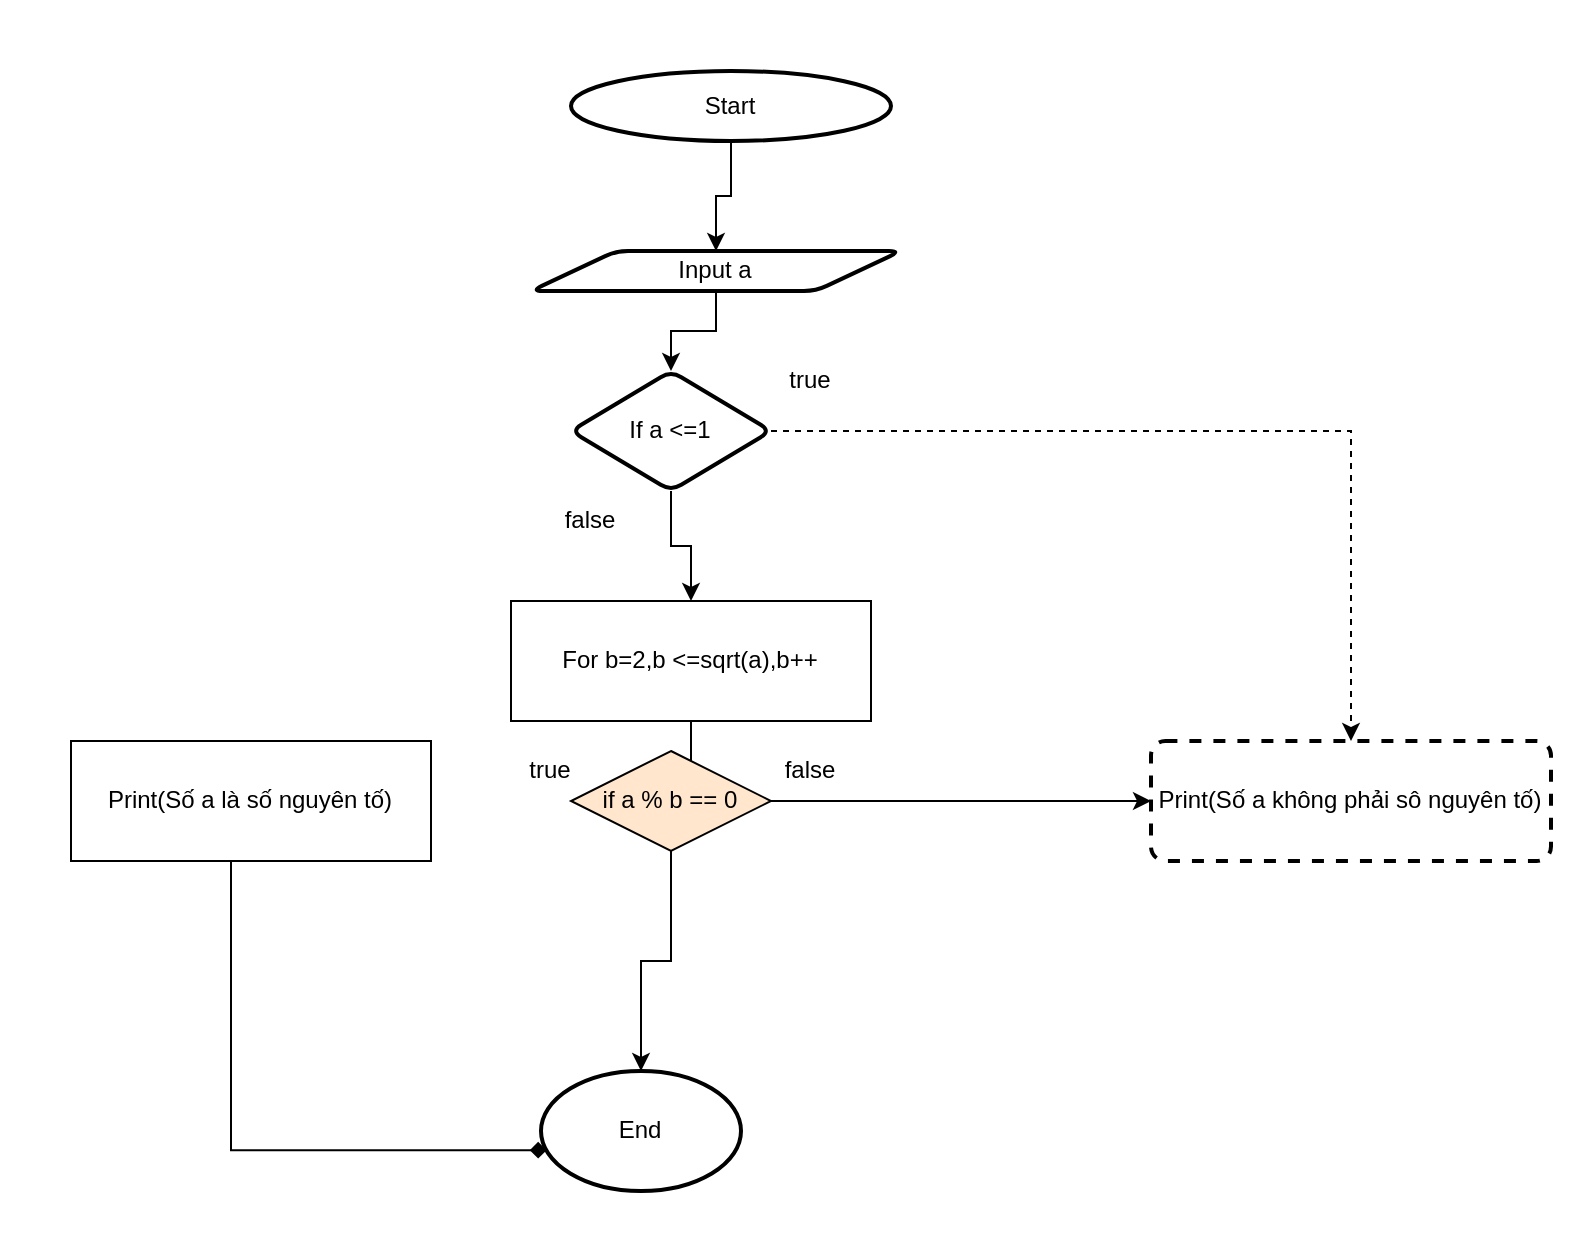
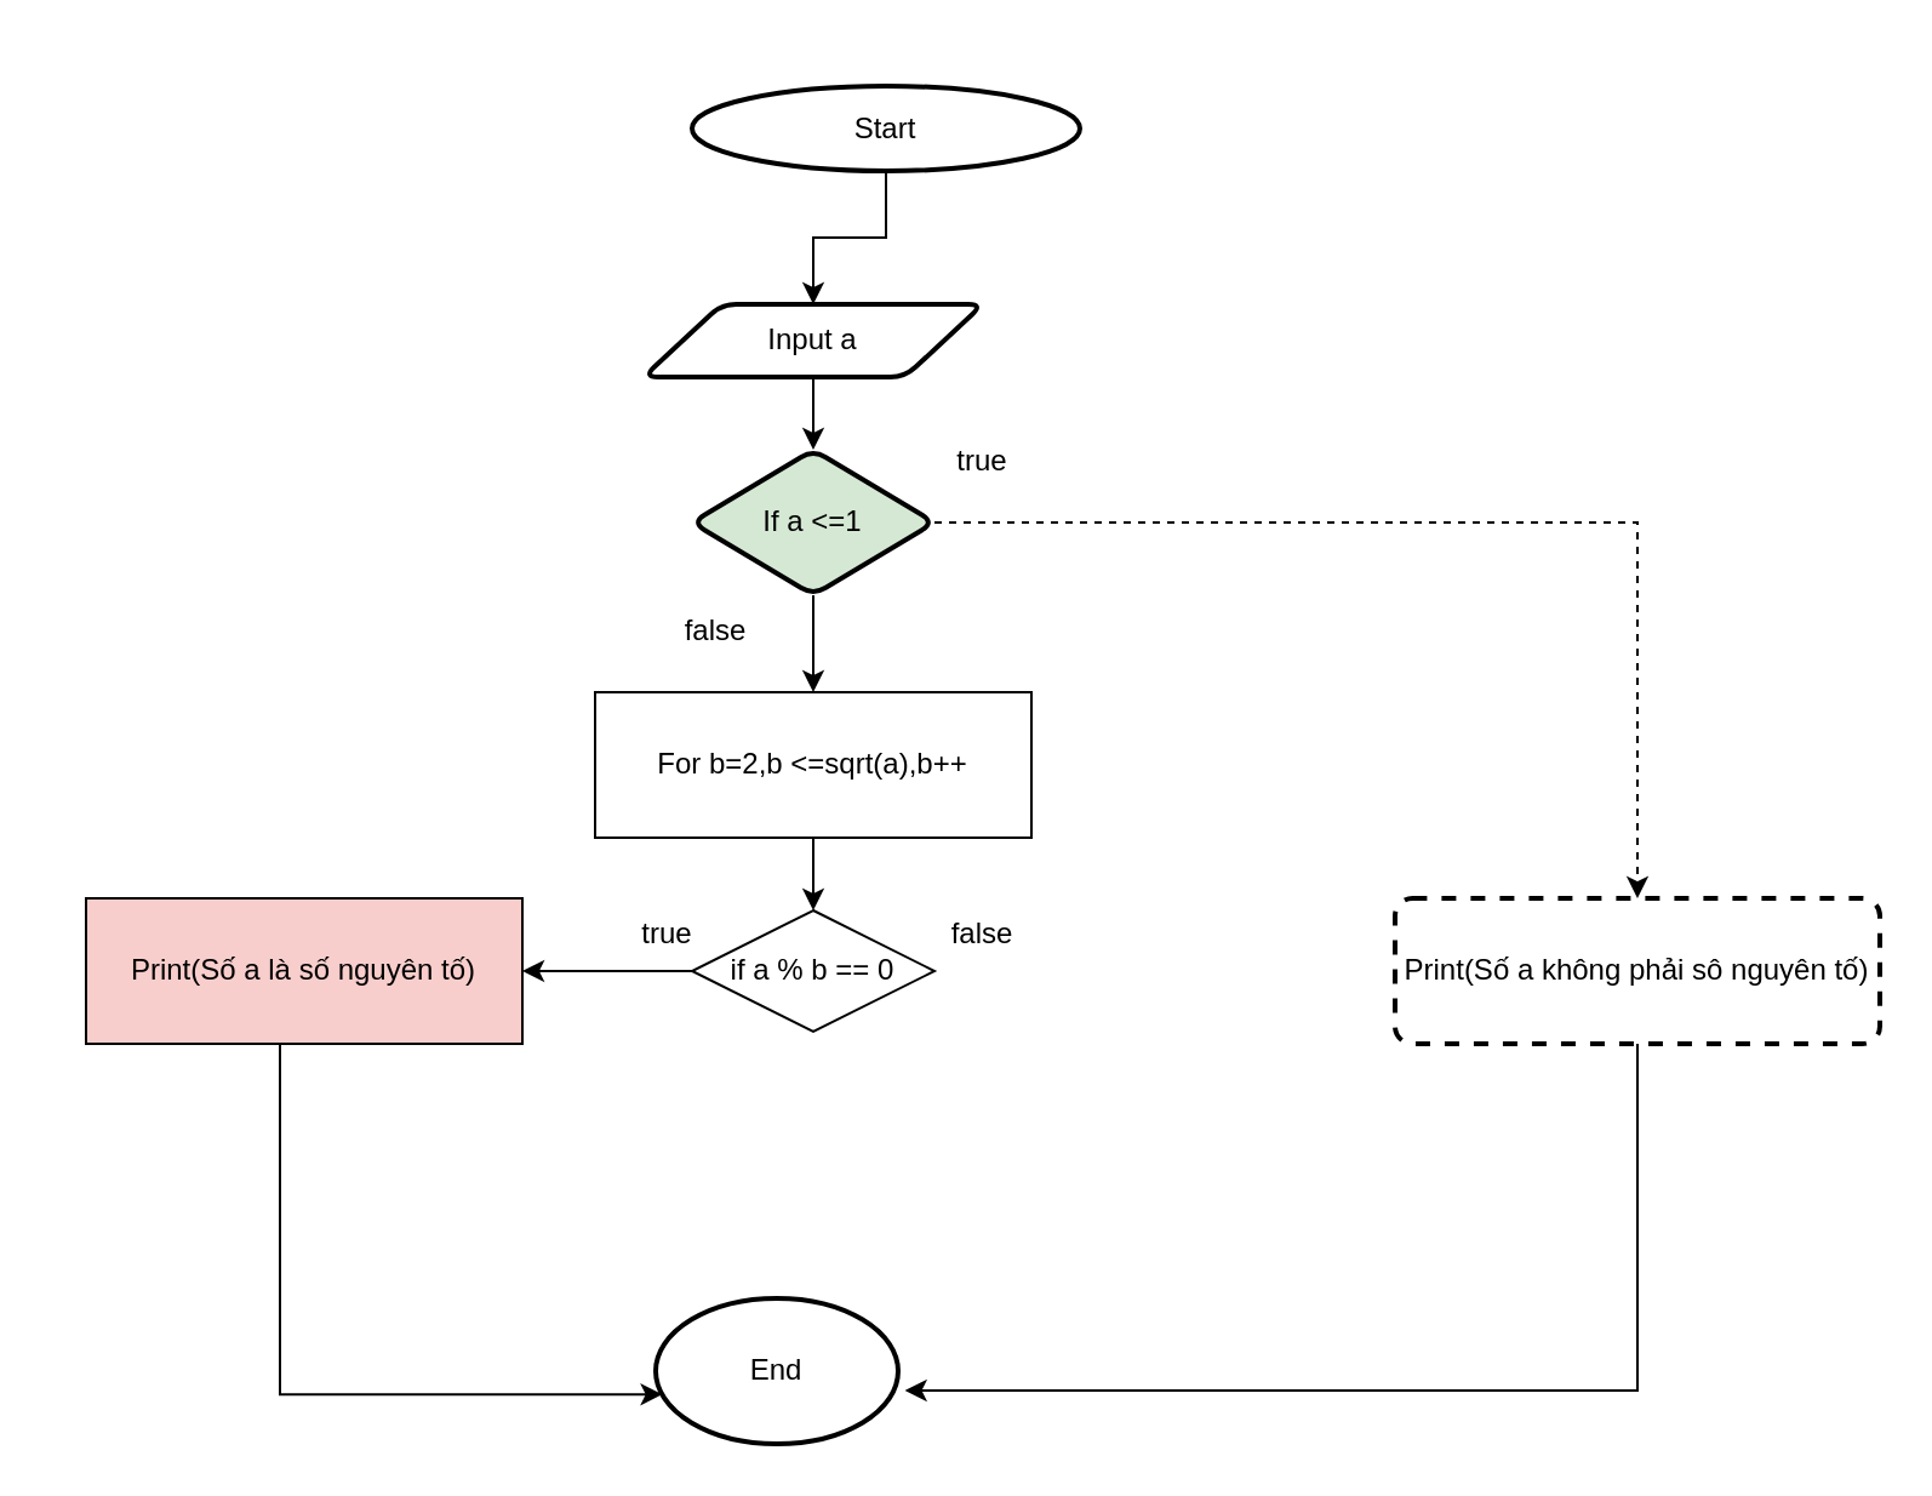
  <mxCell id="0" />
  <mxCell id="1" parent="0" />
  <mxCell id="2" parent="1" edge="1" />
  <mxCell id="3" parent="1" edge="1" />
  <mxCell id="4" parent="1" edge="1" />
  <mxCell id="5" parent="1" edge="1" />
  <mxCell id="6" parent="1" edge="1" />
  <mxCell id="7" value="" style="edgeStyle=orthogonalEdgeStyle;rounded=0;orthogonalLoop=1;jettySize=auto;html=1;" edge="1" parent="1" source="8" target="11"><mxGeometry relative="1" as="geometry" /></mxCell>
  <mxCell id="8" value="Start" style="strokeWidth=2;html=1;shape=mxgraph.flowchart.start_1;whiteSpace=wrap;" vertex="1" parent="1"><mxGeometry x="270" y="20" width="160" height="35" as="geometry" /></mxCell>
  <mxCell id="9" value="End" style="strokeWidth=2;html=1;shape=mxgraph.flowchart.start_1;whiteSpace=wrap;" vertex="1" parent="1"><mxGeometry x="255" y="520" width="100" height="60" as="geometry" /></mxCell>
  <mxCell id="10" value="" style="edgeStyle=orthogonalEdgeStyle;rounded=0;orthogonalLoop=1;jettySize=auto;html=1;" edge="1" parent="1" source="11" target="14"><mxGeometry relative="1" as="geometry" /></mxCell>
- <mxCell id="11" value="Input a" style="shape=parallelogram;html=1;strokeWidth=2;perimeter=parallelogramPerimeter;whiteSpace=wrap;rounded=1;arcSize=12;size=0.23;" vertex="1" parent="1"><mxGeometry x="250" y="110" width="185" height="20" as="geometry" /></mxCell>
+ <mxCell id="11" value="Input a" style="shape=parallelogram;html=1;strokeWidth=2;perimeter=parallelogramPerimeter;whiteSpace=wrap;rounded=1;arcSize=12;size=0.23;" vertex="1" parent="1"><mxGeometry x="250" y="110" width="140" height="30" as="geometry" /></mxCell>
  <mxCell id="12" value="" style="edgeStyle=orthogonalEdgeStyle;rounded=0;orthogonalLoop=1;jettySize=auto;html=1;" edge="1" parent="1" source="14" target="18"><mxGeometry relative="1" as="geometry" /></mxCell>
  <mxCell id="13" value="" style="edgeStyle=orthogonalEdgeStyle;rounded=0;orthogonalLoop=1;jettySize=auto;html=1;dashed=1;" edge="1" parent="1" source="14" target="19"><mxGeometry relative="1" as="geometry" /></mxCell>
- <mxCell id="14" value="If a &amp;lt;=1" style="rhombus;whiteSpace=wrap;html=1;strokeWidth=2;rounded=1;arcSize=12;" vertex="1" parent="1"><mxGeometry x="270" y="170" width="100" height="60" as="geometry" /></mxCell>
+ <mxCell id="14" value="If a &amp;lt;=1" style="rhombus;whiteSpace=wrap;html=1;strokeWidth=2;rounded=1;arcSize=12;fillColor=#d5e8d4;" vertex="1" parent="1"><mxGeometry x="270" y="170" width="100" height="60" as="geometry" /></mxCell>
  <mxCell id="15" value="false" style="text;html=1;align=center;verticalAlign=middle;whiteSpace=wrap;rounded=0;" vertex="1" parent="1"><mxGeometry x="250" y="230" width="60" height="30" as="geometry" /></mxCell>
  <mxCell id="16" value="true" style="text;html=1;align=center;verticalAlign=middle;whiteSpace=wrap;rounded=0;" vertex="1" parent="1"><mxGeometry x="360" y="160" width="60" height="30" as="geometry" /></mxCell>
  <mxCell id="17" value="" style="edgeStyle=orthogonalEdgeStyle;rounded=0;orthogonalLoop=1;jettySize=auto;html=1;" edge="1" parent="1" source="18" target="23"><mxGeometry relative="1" as="geometry" /></mxCell>
- <mxCell id="18" value="For b=2,b &amp;lt;=sqrt(a),b++" style="rounded=0;whiteSpace=wrap;html=1;" vertex="1" parent="1"><mxGeometry x="240" y="285" width="180" height="60" as="geometry" /></mxCell>
+ <mxCell id="18" value="For b=2,b &amp;lt;=sqrt(a),b++" style="rounded=0;whiteSpace=wrap;html=1;" vertex="1" parent="1"><mxGeometry x="230" y="270" width="180" height="60" as="geometry" /></mxCell>
  <mxCell id="19" value="Print(Số a không phải sô nguyên tố)" style="whiteSpace=wrap;html=1;strokeWidth=2;rounded=1;arcSize=12;dashed=1;" vertex="1" parent="1"><mxGeometry x="560" y="355" width="200" height="60" as="geometry" /></mxCell>
- <mxCell id="21" style="edgeStyle=orthogonalEdgeStyle;rounded=0;orthogonalLoop=1;jettySize=auto;html=1;entryX=0;entryY=0.5;entryDx=0;entryDy=0;" edge="1" parent="1" source="23" target="19"><mxGeometry relative="1" as="geometry" /></mxCell>
- <mxCell id="22" value="" style="edgeStyle=orthogonalEdgeStyle;rounded=0;orthogonalLoop=1;jettySize=auto;html=1;" edge="1" parent="1" source="23" target="9"><mxGeometry relative="1" as="geometry" /></mxCell>
- <mxCell id="23" value="if a % b == 0" style="rhombus;whiteSpace=wrap;html=1;rounded=0;fillColor=#ffe6cc;" vertex="1" parent="1"><mxGeometry x="270" y="360" width="100" height="50" as="geometry" /></mxCell>
+ <mxCell id="20" style="edgeStyle=orthogonalEdgeStyle;rounded=0;orthogonalLoop=1;jettySize=auto;html=1;entryX=1.028;entryY=0.633;entryDx=0;entryDy=0;entryPerimeter=0;" edge="1" parent="1" source="19" target="9"><mxGeometry relative="1" as="geometry"><Array as="points"><mxPoint x="660" y="558" /></Array></mxGeometry></mxCell>
+ <mxCell id="22" value="" style="edgeStyle=orthogonalEdgeStyle;rounded=0;orthogonalLoop=1;jettySize=auto;html=1;" edge="1" parent="1" source="23" target="26"><mxGeometry relative="1" as="geometry" /></mxCell>
+ <mxCell id="23" value="if a % b == 0" style="rhombus;whiteSpace=wrap;html=1;rounded=0;" vertex="1" parent="1"><mxGeometry x="270" y="360" width="100" height="50" as="geometry" /></mxCell>
  <mxCell id="24" value="false" style="text;html=1;align=center;verticalAlign=middle;whiteSpace=wrap;rounded=0;" vertex="1" parent="1"><mxGeometry x="360" y="355" width="60" height="30" as="geometry" /></mxCell>
  <mxCell id="25" value="true" style="text;html=1;align=center;verticalAlign=middle;whiteSpace=wrap;rounded=0;" vertex="1" parent="1"><mxGeometry x="230" y="355" width="60" height="30" as="geometry" /></mxCell>
- <mxCell id="26" value="Print(Số a là số nguyên tố)" style="whiteSpace=wrap;html=1;rounded=0;" vertex="1" parent="1"><mxGeometry x="20" y="355" width="180" height="60" as="geometry" /></mxCell>
- <mxCell id="27" style="edgeStyle=orthogonalEdgeStyle;rounded=0;orthogonalLoop=1;jettySize=auto;html=1;entryX=0.028;entryY=0.66;entryDx=0;entryDy=0;entryPerimeter=0;endArrow=diamond;" edge="1" parent="1" source="26" target="9"><mxGeometry relative="1" as="geometry"><Array as="points"><mxPoint x="100" y="560" /></Array></mxGeometry></mxCell>
+ <mxCell id="26" value="Print(Số a là số nguyên tố)" style="whiteSpace=wrap;html=1;rounded=0;fillColor=#f8cecc;" vertex="1" parent="1"><mxGeometry x="20" y="355" width="180" height="60" as="geometry" /></mxCell>
+ <mxCell id="27" style="edgeStyle=orthogonalEdgeStyle;rounded=0;orthogonalLoop=1;jettySize=auto;html=1;entryX=0.028;entryY=0.66;entryDx=0;entryDy=0;entryPerimeter=0;" edge="1" parent="1" source="26" target="9"><mxGeometry relative="1" as="geometry"><Array as="points"><mxPoint x="100" y="560" /></Array></mxGeometry></mxCell>
